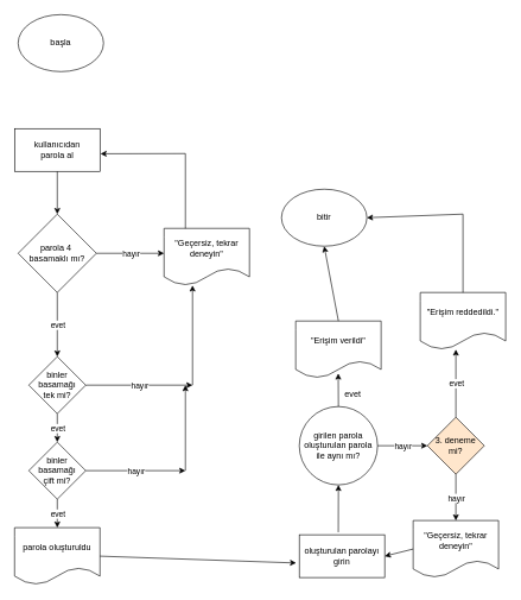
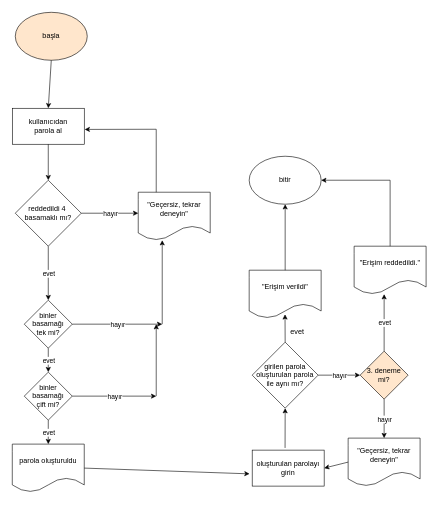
  <mxCell id="0" />
  <mxCell id="1" parent="0" />
- <mxCell id="2" value="başla" style="ellipse;whiteSpace=wrap;html=1;" vertex="1" parent="1"><mxGeometry x="25" width="120" height="80" as="geometry" y="20" /></mxCell>
+ <mxCell id="2" value="başla" style="ellipse;whiteSpace=wrap;html=1;fillColor=#ffe6cc;" vertex="1" parent="1"><mxGeometry x="25" width="120" height="80" as="geometry" y="20" /></mxCell>
  <mxCell id="3" value="kullanıcıdan&lt;br&gt;parola al" style="rounded=0;whiteSpace=wrap;html=1;" vertex="1" parent="1"><mxGeometry x="20" y="180" width="120" height="60" as="geometry" /></mxCell>
  <mxCell id="4" value="" style="endArrow=classic;html=1;rounded=0;exitX=0.5;exitY=1;exitDx=0;exitDy=0;" edge="1" parent="1" source="3"><mxGeometry width="50" height="50" relative="1" as="geometry"><mxPoint x="200" y="270" as="sourcePoint" /><mxPoint x="80" y="300" as="targetPoint" /></mxGeometry></mxCell>
- <mxCell id="5" value="parola 4&amp;nbsp;&lt;br&gt;basamaklı mı?" style="rhombus;whiteSpace=wrap;html=1;" vertex="1" parent="1"><mxGeometry x="25" y="300" width="110" height="110" as="geometry" /></mxCell>
+ <mxCell id="5" value="reddedildi 4&amp;nbsp;&lt;br&gt;basamaklı mı?" style="rhombus;whiteSpace=wrap;html=1;" vertex="1" parent="1"><mxGeometry x="25" y="300" width="110" height="110" as="geometry" /></mxCell>
  <mxCell id="6" value="" style="endArrow=classic;html=1;rounded=0;exitX=0.5;exitY=1;exitDx=0;exitDy=0;" edge="1" parent="1" source="5"><mxGeometry relative="1" as="geometry"><mxPoint x="50" y="450" as="sourcePoint" /><mxPoint x="80" y="500" as="targetPoint" /></mxGeometry></mxCell>
  <mxCell id="7" value="evet" style="edgeLabel;resizable=0;html=1;;align=center;verticalAlign=middle;" connectable="0" vertex="1" parent="6"><mxGeometry relative="1" as="geometry" /></mxCell>
  <mxCell id="8" value="" style="endArrow=classic;html=1;rounded=0;exitX=1;exitY=0.5;exitDx=0;exitDy=0;" edge="1" parent="1" source="5"><mxGeometry relative="1" as="geometry"><mxPoint x="100" y="380" as="sourcePoint" /><mxPoint x="230" y="355" as="targetPoint" /></mxGeometry></mxCell>
  <mxCell id="9" value="hayır" style="edgeLabel;resizable=0;html=1;;align=center;verticalAlign=middle;" connectable="0" vertex="1" parent="8"><mxGeometry relative="1" as="geometry" /></mxCell>
  <mxCell id="10" value="&quot;Geçersiz, tekrar&lt;br&gt;deneyin&quot;" style="shape=document;whiteSpace=wrap;html=1;boundedLbl=1;" vertex="1" parent="1"><mxGeometry x="230" y="320" width="120" height="80" as="geometry" /></mxCell>
  <mxCell id="11" value="binler basamağı&lt;br&gt;tek mi?" style="rhombus;whiteSpace=wrap;html=1;" vertex="1" parent="1"><mxGeometry x="40" y="500" width="80" height="80" as="geometry" /></mxCell>
  <mxCell id="12" value="" style="endArrow=classic;html=1;rounded=0;exitX=1;exitY=0.5;exitDx=0;exitDy=0;" edge="1" parent="1" source="11"><mxGeometry relative="1" as="geometry"><mxPoint x="160" y="530" as="sourcePoint" /><mxPoint x="270" y="540" as="targetPoint" /></mxGeometry></mxCell>
  <mxCell id="13" value="hayır" style="edgeLabel;resizable=0;html=1;;align=center;verticalAlign=middle;" connectable="0" vertex="1" parent="12"><mxGeometry relative="1" as="geometry" /></mxCell>
  <mxCell id="14" value="" style="endArrow=classic;html=1;rounded=0;exitX=0.5;exitY=1;exitDx=0;exitDy=0;" edge="1" parent="1" source="11"><mxGeometry relative="1" as="geometry"><mxPoint x="50" y="510" as="sourcePoint" /><mxPoint x="80" y="620" as="targetPoint" /></mxGeometry></mxCell>
  <mxCell id="15" value="evet" style="edgeLabel;resizable=0;html=1;;align=center;verticalAlign=middle;" connectable="0" vertex="1" parent="14"><mxGeometry relative="1" as="geometry" /></mxCell>
  <mxCell id="16" value="" style="endArrow=classic;html=1;rounded=0;" edge="1" parent="1"><mxGeometry width="50" height="50" relative="1" as="geometry"><mxPoint x="270" y="540" as="sourcePoint" /><mxPoint x="270" y="400" as="targetPoint" /></mxGeometry></mxCell>
  <mxCell id="17" value="binler basamağı&lt;br&gt;çift mi?" style="rhombus;whiteSpace=wrap;html=1;" vertex="1" parent="1"><mxGeometry x="40" y="620" width="80" height="80" as="geometry" /></mxCell>
  <mxCell id="18" value="" style="endArrow=classic;html=1;rounded=0;exitX=1;exitY=0.5;exitDx=0;exitDy=0;" edge="1" parent="1" source="17"><mxGeometry relative="1" as="geometry"><mxPoint x="20" y="640" as="sourcePoint" /><mxPoint x="260" y="660" as="targetPoint" /></mxGeometry></mxCell>
  <mxCell id="19" value="hayır" style="edgeLabel;resizable=0;html=1;;align=center;verticalAlign=middle;" connectable="0" vertex="1" parent="18"><mxGeometry relative="1" as="geometry" /></mxCell>
  <mxCell id="20" value="" style="endArrow=classic;html=1;rounded=0;exitX=0.5;exitY=1;exitDx=0;exitDy=0;" edge="1" parent="1" source="17"><mxGeometry relative="1" as="geometry"><mxPoint x="20" y="640" as="sourcePoint" /><mxPoint x="80" y="740" as="targetPoint" /></mxGeometry></mxCell>
  <mxCell id="21" value="evet" style="edgeLabel;resizable=0;html=1;;align=center;verticalAlign=middle;" connectable="0" vertex="1" parent="20"><mxGeometry relative="1" as="geometry" /></mxCell>
  <mxCell id="22" value="3. deneme&lt;br&gt;mi?" style="rhombus;whiteSpace=wrap;html=1;fillColor=#ffe6cc;" vertex="1" parent="1"><mxGeometry x="600" y="585" width="80" height="80" as="geometry" /></mxCell>
  <mxCell id="23" value="" style="endArrow=classic;html=1;rounded=0;exitX=0.25;exitY=0;exitDx=0;exitDy=0;entryX=1.006;entryY=0.588;entryDx=0;entryDy=0;entryPerimeter=0;" edge="1" parent="1" source="10" target="3"><mxGeometry width="50" height="50" relative="1" as="geometry"><mxPoint x="200" y="280" as="sourcePoint" /><mxPoint x="250" y="230" as="targetPoint" /><Array as="points"><mxPoint x="260" y="215" /></Array></mxGeometry></mxCell>
  <mxCell id="24" value="&quot;Erişim reddedildi.&quot;" style="shape=document;whiteSpace=wrap;html=1;boundedLbl=1;" vertex="1" parent="1"><mxGeometry x="590" y="410" width="120" height="80" as="geometry" /></mxCell>
- <mxCell id="25" value="bitir" style="ellipse;whiteSpace=wrap;html=1;" vertex="1" parent="1"><mxGeometry x="395" y="265" width="120" height="80" as="geometry" /></mxCell>
+ <mxCell id="25" value="bitir" style="ellipse;whiteSpace=wrap;html=1;" vertex="1" parent="1"><mxGeometry x="415" y="260" width="120" height="80" as="geometry" /></mxCell>
  <mxCell id="26" value="" style="endArrow=classic;html=1;rounded=0;" edge="1" parent="1"><mxGeometry width="50" height="50" relative="1" as="geometry"><mxPoint x="260" y="660" as="sourcePoint" /><mxPoint x="260" y="540" as="targetPoint" /></mxGeometry></mxCell>
  <mxCell id="27" value="parola oluşturuldu" style="shape=document;whiteSpace=wrap;html=1;boundedLbl=1;" vertex="1" parent="1"><mxGeometry x="20" y="740" width="120" height="80" as="geometry" /></mxCell>
- <mxCell id="28" value="girilen parola&lt;br&gt;oluşturulan parola ile aynı mı?" style="ellipse;whiteSpace=wrap;html=1;" vertex="1" parent="1"><mxGeometry x="420" y="570" width="110" height="110" as="geometry" /></mxCell>
+ <mxCell id="28" value="girilen parola&lt;br&gt;oluşturulan parola ile aynı mı?" style="rhombus;whiteSpace=wrap;html=1;" vertex="1" parent="1"><mxGeometry x="420" y="570" width="110" height="110" as="geometry" /></mxCell>
  <mxCell id="29" value="oluşturulan parolayı girin" style="rounded=0;whiteSpace=wrap;html=1;" vertex="1" parent="1"><mxGeometry x="420" y="750" width="120" height="60" as="geometry" /></mxCell>
  <mxCell id="30" value="" style="endArrow=classic;html=1;rounded=0;exitX=1;exitY=0.5;exitDx=0;exitDy=0;entryX=-0.037;entryY=0.66;entryDx=0;entryDy=0;entryPerimeter=0;" edge="1" parent="1" source="27" target="29"><mxGeometry width="50" height="50" relative="1" as="geometry"><mxPoint x="340" y="710" as="sourcePoint" /><mxPoint x="390" y="660" as="targetPoint" /></mxGeometry></mxCell>
  <mxCell id="31" value="" style="endArrow=classic;html=1;rounded=0;exitX=0.457;exitY=-0.06;exitDx=0;exitDy=0;entryX=0.5;entryY=1;entryDx=0;entryDy=0;exitPerimeter=0;" edge="1" parent="1" source="29" target="28"><mxGeometry width="50" height="50" relative="1" as="geometry"><mxPoint x="340" y="600" as="sourcePoint" /><mxPoint x="390" y="550" as="targetPoint" /></mxGeometry></mxCell>
  <mxCell id="32" value="&quot;Erişim verildi&quot;" style="shape=document;whiteSpace=wrap;html=1;boundedLbl=1;" vertex="1" parent="1"><mxGeometry x="415" y="450" width="120" height="80" as="geometry" /></mxCell>
  <mxCell id="33" value="" style="endArrow=classic;html=1;rounded=0;exitX=0.5;exitY=0;exitDx=0;exitDy=0;entryX=0.498;entryY=0.92;entryDx=0;entryDy=0;entryPerimeter=0;" edge="1" parent="1" source="28" target="32"><mxGeometry width="50" height="50" relative="1" as="geometry"><mxPoint x="420" y="490" as="sourcePoint" /><mxPoint x="470" y="440" as="targetPoint" /></mxGeometry></mxCell>
  <mxCell id="34" value="" style="endArrow=classic;html=1;rounded=0;exitX=0.5;exitY=0;exitDx=0;exitDy=0;entryX=0.5;entryY=1;entryDx=0;entryDy=0;" edge="1" parent="1" source="32" target="25"><mxGeometry width="50" height="50" relative="1" as="geometry"><mxPoint x="420" y="390" as="sourcePoint" /><mxPoint x="480" y="370" as="targetPoint" /></mxGeometry></mxCell>
  <mxCell id="35" value="evet" style="text;html=1;align=center;verticalAlign=middle;resizable=0;points=[];autosize=1;strokeColor=none;fillColor=none;" vertex="1" parent="1"><mxGeometry x="470" y="538" width="50" height="30" as="geometry" /></mxCell>
  <mxCell id="36" value="" style="endArrow=classic;html=1;rounded=0;exitX=1;exitY=0.5;exitDx=0;exitDy=0;" edge="1" parent="1" source="28"><mxGeometry relative="1" as="geometry"><mxPoint x="460" y="590" as="sourcePoint" /><mxPoint x="600" y="625" as="targetPoint" /></mxGeometry></mxCell>
  <mxCell id="37" value="hayır" style="edgeLabel;resizable=0;html=1;;align=center;verticalAlign=middle;" connectable="0" vertex="1" parent="36"><mxGeometry relative="1" as="geometry" /></mxCell>
  <mxCell id="38" value="" style="endArrow=classic;html=1;rounded=0;exitX=0.5;exitY=0;exitDx=0;exitDy=0;" edge="1" parent="1" source="22"><mxGeometry relative="1" as="geometry"><mxPoint x="500" y="520" as="sourcePoint" /><mxPoint x="640" y="490" as="targetPoint" /></mxGeometry></mxCell>
  <mxCell id="39" value="evet" style="edgeLabel;resizable=0;html=1;;align=center;verticalAlign=middle;" connectable="0" vertex="1" parent="38"><mxGeometry relative="1" as="geometry" /></mxCell>
  <mxCell id="40" value="" style="endArrow=classic;html=1;rounded=0;exitX=0.5;exitY=0;exitDx=0;exitDy=0;entryX=1;entryY=0.5;entryDx=0;entryDy=0;" edge="1" parent="1" source="24" target="25"><mxGeometry width="50" height="50" relative="1" as="geometry"><mxPoint x="540" y="420" as="sourcePoint" /><mxPoint x="590" y="370" as="targetPoint" /><Array as="points"><mxPoint x="650" y="300" /></Array></mxGeometry></mxCell>
  <mxCell id="41" value="&quot;Geçersiz, tekrar &lt;br&gt;deneyin&quot;" style="shape=document;whiteSpace=wrap;html=1;boundedLbl=1;" vertex="1" parent="1"><mxGeometry x="580" y="730" width="120" height="80" as="geometry" /></mxCell>
  <mxCell id="42" value="" style="endArrow=classic;html=1;rounded=0;exitX=0;exitY=0.5;exitDx=0;exitDy=0;entryX=1;entryY=0.5;entryDx=0;entryDy=0;" edge="1" parent="1" source="41" target="29"><mxGeometry width="50" height="50" relative="1" as="geometry"><mxPoint x="550" y="720" as="sourcePoint" /><mxPoint x="600" y="670" as="targetPoint" /></mxGeometry></mxCell>
  <mxCell id="43" value="" style="endArrow=classic;html=1;rounded=0;exitX=0.5;exitY=1;exitDx=0;exitDy=0;entryX=0.5;entryY=0;entryDx=0;entryDy=0;" edge="1" parent="1" source="22" target="41"><mxGeometry relative="1" as="geometry"><mxPoint x="530" y="690" as="sourcePoint" /><mxPoint x="630" y="690" as="targetPoint" /></mxGeometry></mxCell>
  <mxCell id="44" value="hayır" style="edgeLabel;resizable=0;html=1;;align=center;verticalAlign=middle;" connectable="0" vertex="1" parent="43"><mxGeometry relative="1" as="geometry" /></mxCell>
+ <mxCell id="45" value="" style="endArrow=classic;html=1;rounded=0;exitX=0.5;exitY=1;exitDx=0;exitDy=0;entryX=0.5;entryY=0;entryDx=0;entryDy=0;entryPerimeter=0;" edge="1" parent="1" source="2" target="3"><mxGeometry width="50" height="50" relative="1" as="geometry"><mxPoint x="200" y="190" as="sourcePoint" /><mxPoint x="250" y="140" as="targetPoint" /></mxGeometry></mxCell>
